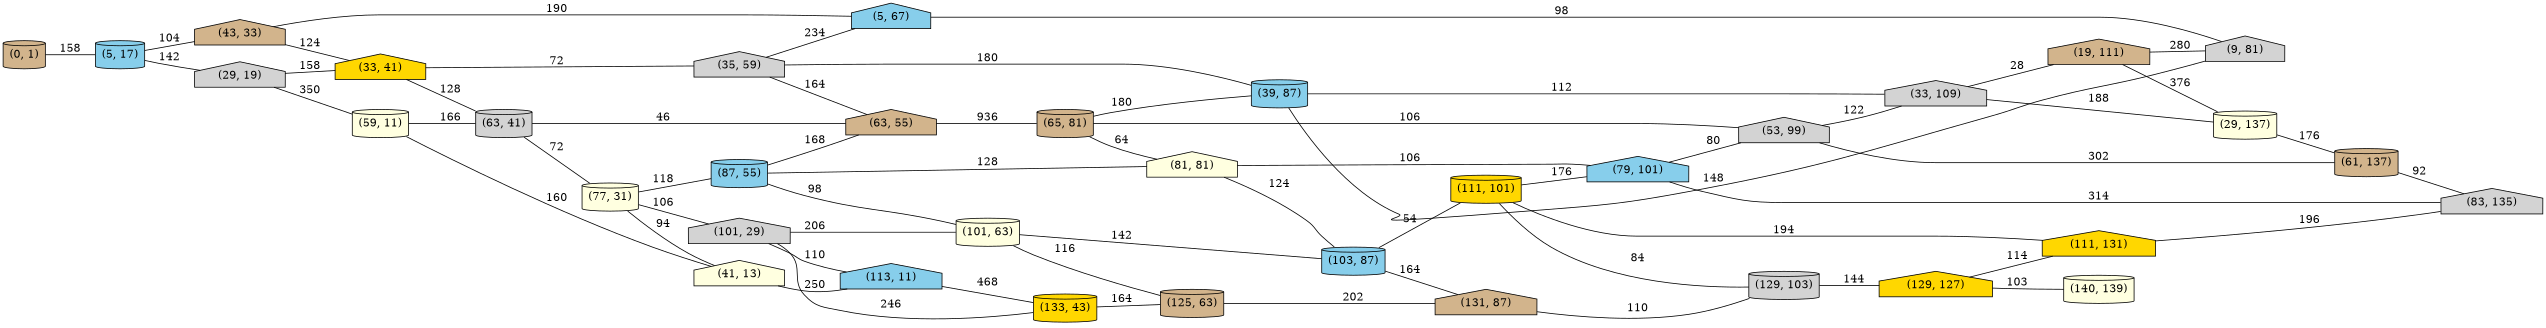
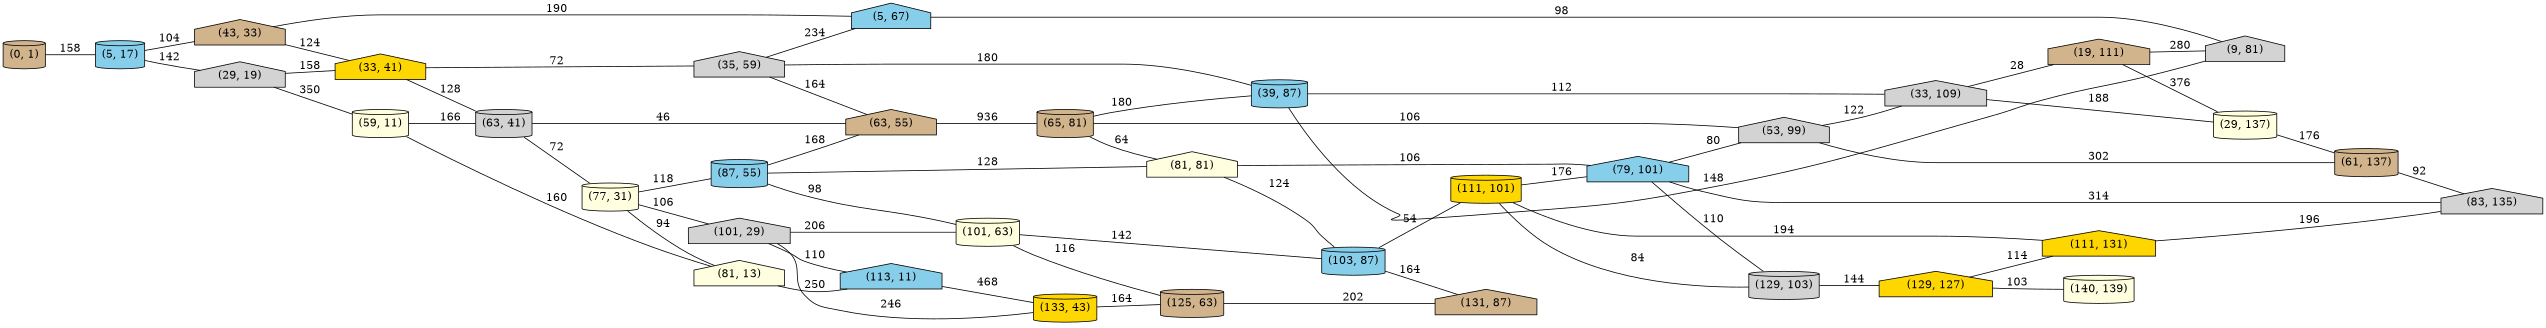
  graph {
    rankdir=LR
    node [fillcolor=lightgrey shape=house style=filled]
    n1 [fillcolor=tan label="(0, 1)" shape=cylinder]
    n2 [fillcolor=skyblue label="(5, 17)" shape=cylinder]
    n3 [fillcolor=tan label="(43, 33)"]
    n4 [label="(29, 19)"]
    n5 [fillcolor=skyblue label="(5, 67)"]
    n6 [fillcolor=gold label="(33, 41)"]
    n7 [fillcolor=lightyellow label="(59, 11)" shape=cylinder]
    n8 [label="(9, 81)"]
    n9 [label="(35, 59)"]
    n10 [label="(63, 41)" shape=cylinder]
    n11 [fillcolor=tan label="(19, 111)"]
    n12 [fillcolor=lightyellow label="(29, 137)" shape=cylinder]
    n13 [fillcolor=tan label="(61, 137)" shape=cylinder]
-   n14 [fillcolor=lightyellow label="(41, 13)"]
+   n14 [fillcolor=lightyellow label="(81, 13)"]
    n15 [label="(83, 135)"]
    n16 [fillcolor=skyblue label="(39, 87)" shape=cylinder]
    n17 [fillcolor=tan label="(63, 55)"]
    n18 [fillcolor=lightyellow label="(77, 31)" shape=cylinder]
    n19 [label="(33, 109)"]
    n20 [fillcolor=tan label="(65, 81)" shape=cylinder]
    n21 [label="(53, 99)"]
    n22 [fillcolor=skyblue label="(113, 11)"]
    n23 [fillcolor=skyblue label="(87, 55)" shape=cylinder]
    n24 [label="(101, 29)"]
    n25 [fillcolor=lightyellow label="(81, 81)"]
    n26 [fillcolor=skyblue label="(79, 101)"]
    n27 [fillcolor=skyblue label="(103, 87)" shape=cylinder]
    n28 [fillcolor=lightyellow label="(101, 63)" shape=cylinder]
    n29 [fillcolor=gold label="(133, 43)" shape=cylinder]
    n30 [fillcolor=gold label="(111, 101)" shape=cylinder]
    n31 [fillcolor=tan label="(131, 87)"]
    n32 [fillcolor=tan label="(125, 63)" shape=cylinder]
    n33 [fillcolor=gold label="(111, 131)"]
    n34 [label="(129, 103)" shape=cylinder]
    n35 [fillcolor=gold label="(129, 127)"]
    n36 [fillcolor=lightyellow label="(140, 139)" shape=cylinder]
    n1 -- n2 [label=158]
    n2 -- n3 [label=104]
    n2 -- n4 [label=142]
    n3 -- n5 [label=190]
    n3 -- n6 [label=124]
    n4 -- n6 [label=158]
    n4 -- n7 [label=350]
    n5 -- n8 [label=98]
    n6 -- n9 [label=72]
    n6 -- n10 [label=128]
    n7 -- n10 [label=166]
    n7 -- n14 [label=160]
    n9 -- n5 [label=234]
    n9 -- n16 [label=180]
    n9 -- n17 [label=164]
    n10 -- n17 [label=46]
    n10 -- n18 [label=72]
    n11 -- n8 [label=280]
    n11 -- n12 [label=376]
    n12 -- n13 [label=176]
    n13 -- n15 [label=92]
    n14 -- n22 [label=250]
    n16 -- n8 [label=148]
    n16 -- n19 [label=112]
    n17 -- n20 [label=936]
    n18 -- n14 [label=94]
    n18 -- n23 [label=118]
    n18 -- n24 [label=106]
    n19 -- n11 [label=28]
    n19 -- n12 [label=188]
    n20 -- n16 [label=180]
    n20 -- n21 [label=106]
    n20 -- n25 [label=64]
    n21 -- n13 [label=302]
    n21 -- n19 [label=122]
    n22 -- n29 [label=468]
    n23 -- n17 [label=168]
    n23 -- n25 [label=128]
    n23 -- n28 [label=98]
    n24 -- n22 [label=110]
    n24 -- n28 [label=206]
    n24 -- n29 [label=246]
    n25 -- n26 [label=106]
    n25 -- n27 [label=124]
    n26 -- n15 [label=314]
    n26 -- n21 [label=80]
    n27 -- n30 [label=54]
    n27 -- n31 [label=164]
    n28 -- n27 [label=142]
    n28 -- n32 [label=116]
    n29 -- n32 [label=164]
    n30 -- n26 [label=176]
    n30 -- n33 [label=194]
    n30 -- n34 [label=84]
-   n31 -- n34 [label=110]
+   n26 -- n34 [label=110]
    n32 -- n31 [label=202]
    n33 -- n15 [label=196]
    n34 -- n35 [label=144]
    n35 -- n33 [label=114]
    n35 -- n36 [label=103]
  }
